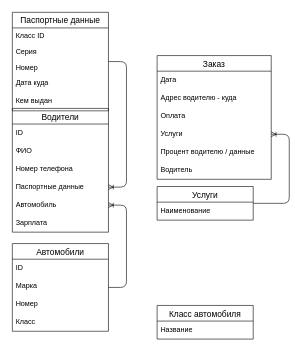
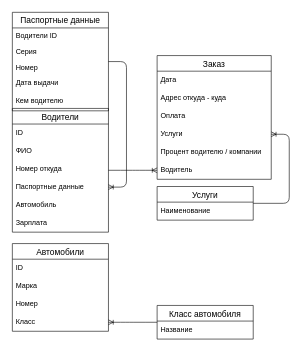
  <mxCell id="0" />
  <mxCell id="1" parent="0" />
  <mxCell id="2" value="Автомобили" style="swimlane;fontStyle=0;childLayout=stackLayout;horizontal=1;startSize=26;horizontalStack=0;resizeParent=1;resizeParentMax=0;resizeLast=0;collapsible=1;marginBottom=0;align=center;fontSize=14;" vertex="1" parent="1"><mxGeometry x="20" y="405" width="160" height="146" as="geometry" /></mxCell>
  <mxCell id="3" value="ID" style="text;strokeColor=none;fillColor=none;spacingLeft=4;spacingRight=4;overflow=hidden;rotatable=0;points=[[0,0.5],[1,0.5]];portConstraint=eastwest;fontSize=12;" vertex="1" parent="2"><mxGeometry y="26" width="160" height="30" as="geometry" /></mxCell>
  <mxCell id="4" value="Марка&#10;&#10;" style="text;strokeColor=none;fillColor=none;spacingLeft=4;spacingRight=4;overflow=hidden;rotatable=0;points=[[0,0.5],[1,0.5]];portConstraint=eastwest;fontSize=12;" vertex="1" parent="2"><mxGeometry y="56" width="160" height="30" as="geometry" /></mxCell>
  <mxCell id="5" value="Номер" style="text;strokeColor=none;fillColor=none;spacingLeft=4;spacingRight=4;overflow=hidden;rotatable=0;points=[[0,0.5],[1,0.5]];portConstraint=eastwest;fontSize=12;" vertex="1" parent="2"><mxGeometry y="86" width="160" height="30" as="geometry" /></mxCell>
  <mxCell id="6" value="Класс" style="text;strokeColor=none;fillColor=none;spacingLeft=4;spacingRight=4;overflow=hidden;rotatable=0;points=[[0,0.5],[1,0.5]];portConstraint=eastwest;fontSize=12;" vertex="1" parent="2"><mxGeometry y="116" width="160" height="30" as="geometry" /></mxCell>
  <mxCell id="7" value="Водители" style="swimlane;fontStyle=0;childLayout=stackLayout;horizontal=1;startSize=26;horizontalStack=0;resizeParent=1;resizeParentMax=0;resizeLast=0;collapsible=1;marginBottom=0;align=center;fontSize=14;" vertex="1" parent="1"><mxGeometry x="20" y="180" width="160" height="206" as="geometry" /></mxCell>
  <mxCell id="8" value="ID" style="text;strokeColor=none;fillColor=none;spacingLeft=4;spacingRight=4;overflow=hidden;rotatable=0;points=[[0,0.5],[1,0.5]];portConstraint=eastwest;fontSize=12;" vertex="1" parent="7"><mxGeometry y="26" width="160" height="30" as="geometry" /></mxCell>
  <mxCell id="9" value="ФИО" style="text;strokeColor=none;fillColor=none;spacingLeft=4;spacingRight=4;overflow=hidden;rotatable=0;points=[[0,0.5],[1,0.5]];portConstraint=eastwest;fontSize=12;" vertex="1" parent="7"><mxGeometry y="56" width="160" height="30" as="geometry" /></mxCell>
- <mxCell id="10" value="Номер телефона" style="text;strokeColor=none;fillColor=none;spacingLeft=4;spacingRight=4;overflow=hidden;rotatable=0;points=[[0,0.5],[1,0.5]];portConstraint=eastwest;fontSize=12;" vertex="1" parent="7"><mxGeometry y="86" width="160" height="30" as="geometry" /></mxCell>
+ <mxCell id="10" value="Номер откуда" style="text;strokeColor=none;fillColor=none;spacingLeft=4;spacingRight=4;overflow=hidden;rotatable=0;points=[[0,0.5],[1,0.5]];portConstraint=eastwest;fontSize=12;" vertex="1" parent="7"><mxGeometry y="86" width="160" height="30" as="geometry" /></mxCell>
  <mxCell id="11" value="Паспортные данные" style="text;strokeColor=none;fillColor=none;spacingLeft=4;spacingRight=4;overflow=hidden;rotatable=0;points=[[0,0.5],[1,0.5]];portConstraint=eastwest;fontSize=12;" vertex="1" parent="7"><mxGeometry y="116" width="160" height="30" as="geometry" /></mxCell>
  <mxCell id="12" value="Автомобиль" style="text;strokeColor=none;fillColor=none;spacingLeft=4;spacingRight=4;overflow=hidden;rotatable=0;points=[[0,0.5],[1,0.5]];portConstraint=eastwest;fontSize=12;" vertex="1" parent="7"><mxGeometry y="146" width="160" height="30" as="geometry" /></mxCell>
  <mxCell id="13" value="Зарплата" style="text;strokeColor=none;fillColor=none;spacingLeft=4;spacingRight=4;overflow=hidden;rotatable=0;points=[[0,0.5],[1,0.5]];portConstraint=eastwest;fontSize=12;" vertex="1" parent="7"><mxGeometry y="176" width="160" height="30" as="geometry" /></mxCell>
  <mxCell id="14" value="Заказ" style="swimlane;fontStyle=0;childLayout=stackLayout;horizontal=1;startSize=26;horizontalStack=0;resizeParent=1;resizeParentMax=0;resizeLast=0;collapsible=1;marginBottom=0;align=center;fontSize=14;" vertex="1" parent="1"><mxGeometry x="261" y="92" width="190" height="206" as="geometry" /></mxCell>
  <mxCell id="15" value="Дата" style="text;strokeColor=none;fillColor=none;spacingLeft=4;spacingRight=4;overflow=hidden;rotatable=0;points=[[0,0.5],[1,0.5]];portConstraint=eastwest;fontSize=12;" vertex="1" parent="14"><mxGeometry y="26" width="190" height="30" as="geometry" /></mxCell>
- <mxCell id="16" value="Адрес водителю - куда" style="text;strokeColor=none;fillColor=none;spacingLeft=4;spacingRight=4;overflow=hidden;rotatable=0;points=[[0,0.5],[1,0.5]];portConstraint=eastwest;fontSize=12;" vertex="1" parent="14"><mxGeometry y="56" width="190" height="30" as="geometry" /></mxCell>
+ <mxCell id="16" value="Адрес откуда - куда" style="text;strokeColor=none;fillColor=none;spacingLeft=4;spacingRight=4;overflow=hidden;rotatable=0;points=[[0,0.5],[1,0.5]];portConstraint=eastwest;fontSize=12;" vertex="1" parent="14"><mxGeometry y="56" width="190" height="30" as="geometry" /></mxCell>
  <mxCell id="17" value="Оплата" style="text;strokeColor=none;fillColor=none;spacingLeft=4;spacingRight=4;overflow=hidden;rotatable=0;points=[[0,0.5],[1,0.5]];portConstraint=eastwest;fontSize=12;" vertex="1" parent="14"><mxGeometry y="86" width="190" height="30" as="geometry" /></mxCell>
  <mxCell id="18" value="Услуги" style="text;strokeColor=none;fillColor=none;spacingLeft=4;spacingRight=4;overflow=hidden;rotatable=0;points=[[0,0.5],[1,0.5]];portConstraint=eastwest;fontSize=12;" vertex="1" parent="14"><mxGeometry y="116" width="190" height="30" as="geometry" /></mxCell>
- <mxCell id="19" value="Процент водителю / данные" style="text;strokeColor=none;fillColor=none;spacingLeft=4;spacingRight=4;overflow=hidden;rotatable=0;points=[[0,0.5],[1,0.5]];portConstraint=eastwest;fontSize=12;" vertex="1" parent="14"><mxGeometry y="146" width="190" height="30" as="geometry" /></mxCell>
+ <mxCell id="19" value="Процент водителю / компании" style="text;strokeColor=none;fillColor=none;spacingLeft=4;spacingRight=4;overflow=hidden;rotatable=0;points=[[0,0.5],[1,0.5]];portConstraint=eastwest;fontSize=12;" vertex="1" parent="14"><mxGeometry y="146" width="190" height="30" as="geometry" /></mxCell>
  <mxCell id="20" value="Водитель" style="text;strokeColor=none;fillColor=none;spacingLeft=4;spacingRight=4;overflow=hidden;rotatable=0;points=[[0,0.5],[1,0.5]];portConstraint=eastwest;fontSize=12;" vertex="1" parent="14"><mxGeometry y="176" width="190" height="30" as="geometry" /></mxCell>
  <mxCell id="21" value="Паспортные данные" style="swimlane;fontStyle=0;childLayout=stackLayout;horizontal=1;startSize=26;horizontalStack=0;resizeParent=1;resizeParentMax=0;resizeLast=0;collapsible=1;marginBottom=0;align=center;fontSize=14;" vertex="1" parent="1"><mxGeometry x="20" y="20" width="160" height="164" as="geometry" /></mxCell>
- <mxCell id="22" value="Класс ID" style="text;strokeColor=none;fillColor=none;spacingLeft=4;spacingRight=4;overflow=hidden;rotatable=0;points=[[0,0.5],[1,0.5]];portConstraint=eastwest;fontSize=12;" vertex="1" parent="21"><mxGeometry y="26" width="160" height="26" as="geometry" /></mxCell>
+ <mxCell id="22" value="Водители ID" style="text;strokeColor=none;fillColor=none;spacingLeft=4;spacingRight=4;overflow=hidden;rotatable=0;points=[[0,0.5],[1,0.5]];portConstraint=eastwest;fontSize=12;" vertex="1" parent="21"><mxGeometry y="26" width="160" height="26" as="geometry" /></mxCell>
  <mxCell id="23" value="Серия" style="text;strokeColor=none;fillColor=none;spacingLeft=4;spacingRight=4;overflow=hidden;rotatable=0;points=[[0,0.5],[1,0.5]];portConstraint=eastwest;fontSize=12;" vertex="1" parent="21"><mxGeometry y="52" width="160" height="26" as="geometry" /></mxCell>
  <mxCell id="24" value="Номер" style="text;strokeColor=none;fillColor=none;spacingLeft=4;spacingRight=4;overflow=hidden;rotatable=0;points=[[0,0.5],[1,0.5]];portConstraint=eastwest;fontSize=12;" vertex="1" parent="21"><mxGeometry y="78" width="160" height="26" as="geometry" /></mxCell>
- <mxCell id="25" value="Дата куда" style="text;strokeColor=none;fillColor=none;spacingLeft=4;spacingRight=4;overflow=hidden;rotatable=0;points=[[0,0.5],[1,0.5]];portConstraint=eastwest;fontSize=12;" vertex="1" parent="21"><mxGeometry y="104" width="160" height="30" as="geometry" /></mxCell>
- <mxCell id="26" value="Кем выдан" style="text;strokeColor=none;fillColor=none;spacingLeft=4;spacingRight=4;overflow=hidden;rotatable=0;points=[[0,0.5],[1,0.5]];portConstraint=eastwest;fontSize=12;" vertex="1" parent="21"><mxGeometry y="134" width="160" height="30" as="geometry" /></mxCell>
+ <mxCell id="25" value="Дата выдачи" style="text;strokeColor=none;fillColor=none;spacingLeft=4;spacingRight=4;overflow=hidden;rotatable=0;points=[[0,0.5],[1,0.5]];portConstraint=eastwest;fontSize=12;" vertex="1" parent="21"><mxGeometry y="104" width="160" height="30" as="geometry" /></mxCell>
+ <mxCell id="26" value="Кем водителю" style="text;strokeColor=none;fillColor=none;spacingLeft=4;spacingRight=4;overflow=hidden;rotatable=0;points=[[0,0.5],[1,0.5]];portConstraint=eastwest;fontSize=12;" vertex="1" parent="21"><mxGeometry y="134" width="160" height="30" as="geometry" /></mxCell>
  <mxCell id="27" value="" style="edgeStyle=entityRelationEdgeStyle;fontSize=12;html=1;endArrow=ERoneToMany;" edge="1" parent="1" source="21" target="11"><mxGeometry width="100" height="100" relative="1" as="geometry"><mxPoint x="-40" y="330" as="sourcePoint" /><mxPoint x="-30" y="200" as="targetPoint" /></mxGeometry></mxCell>
  <mxCell id="28" value="Класс автомобиля" style="swimlane;fontStyle=0;childLayout=stackLayout;horizontal=1;startSize=26;horizontalStack=0;resizeParent=1;resizeParentMax=0;resizeLast=0;collapsible=1;marginBottom=0;align=center;fontSize=14;" vertex="1" parent="1"><mxGeometry x="261" y="508" width="160" height="56" as="geometry" /></mxCell>
  <mxCell id="29" value="Название" style="text;strokeColor=none;fillColor=none;spacingLeft=4;spacingRight=4;overflow=hidden;rotatable=0;points=[[0,0.5],[1,0.5]];portConstraint=eastwest;fontSize=12;" vertex="1" parent="28"><mxGeometry y="26" width="160" height="30" as="geometry" /></mxCell>
+ <mxCell id="30" value="" style="edgeStyle=entityRelationEdgeStyle;fontSize=12;html=1;endArrow=ERoneToMany;entryX=1;entryY=0.5;entryDx=0;entryDy=0;" edge="1" parent="1" source="28" target="6"><mxGeometry width="100" height="100" relative="1" as="geometry"><mxPoint y="330" as="sourcePoint" x="-20" /><mxPoint x="80" y="230" as="targetPoint" /></mxGeometry></mxCell>
  <mxCell id="31" value="Услуги" style="swimlane;fontStyle=0;childLayout=stackLayout;horizontal=1;startSize=26;horizontalStack=0;resizeParent=1;resizeParentMax=0;resizeLast=0;collapsible=1;marginBottom=0;align=center;fontSize=14;" vertex="1" parent="1"><mxGeometry x="261" y="310" width="160" height="56" as="geometry" /></mxCell>
  <mxCell id="32" value="Наименование" style="text;strokeColor=none;fillColor=none;spacingLeft=4;spacingRight=4;overflow=hidden;rotatable=0;points=[[0,0.5],[1,0.5]];portConstraint=eastwest;fontSize=12;" vertex="1" parent="31"><mxGeometry y="26" width="160" height="30" as="geometry" /></mxCell>
  <mxCell id="33" value="" style="edgeStyle=entityRelationEdgeStyle;fontSize=12;html=1;endArrow=ERoneToMany;" edge="1" parent="1" source="31" target="18"><mxGeometry width="100" height="100" relative="1" as="geometry"><mxPoint x="380" y="542" as="sourcePoint" /><mxPoint x="440" y="468" as="targetPoint" /></mxGeometry></mxCell>
- <mxCell id="34" value="" style="edgeStyle=entityRelationEdgeStyle;fontSize=12;html=1;endArrow=ERoneToMany;" edge="1" parent="1" source="2" target="12"><mxGeometry width="100" height="100" relative="1" as="geometry"><mxPoint x="190" y="550" as="sourcePoint" /><mxPoint x="290" y="450" as="targetPoint" /></mxGeometry></mxCell>
+ <mxCell id="35" value="" style="edgeStyle=entityRelationEdgeStyle;fontSize=12;html=1;endArrow=ERoneToMany;" edge="1" parent="1" source="7" target="20"><mxGeometry width="100" height="100" relative="1" as="geometry"><mxPoint x="650" y="470" as="sourcePoint" /><mxPoint x="750" y="370" as="targetPoint" /></mxGeometry></mxCell>
